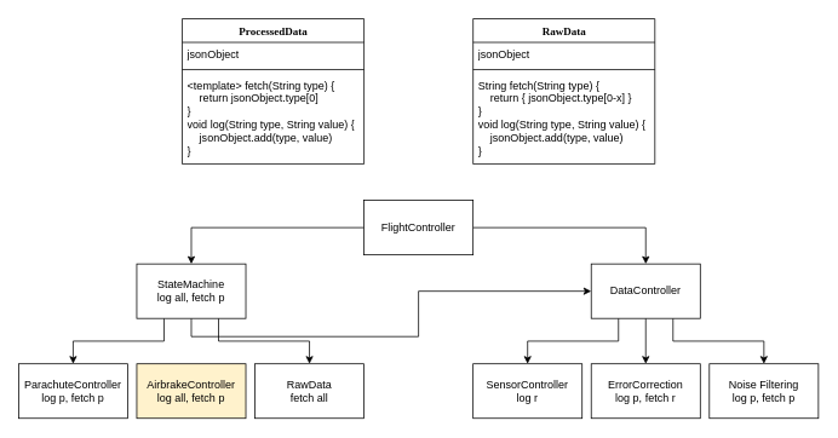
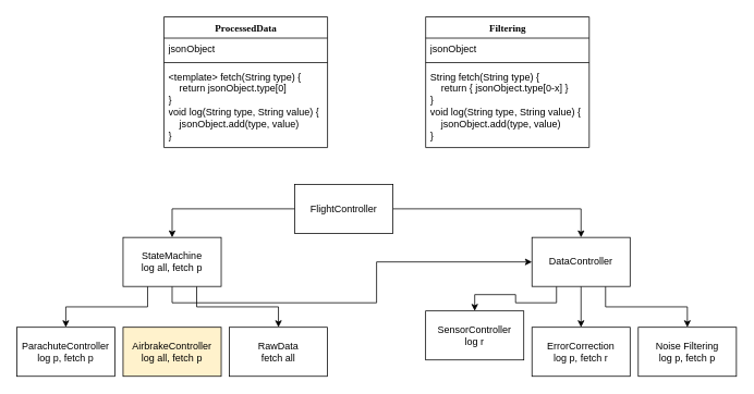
  <mxCell id="0" />
  <mxCell id="1" parent="0" />
  <mxCell id="2" style="edgeStyle=orthogonalEdgeStyle;rounded=0;orthogonalLoop=1;jettySize=auto;html=1;exitX=0.5;exitY=1;exitDx=0;exitDy=0;" edge="1" parent="1" source="5" target="12"><mxGeometry relative="1" as="geometry" /></mxCell>
  <mxCell id="3" style="edgeStyle=orthogonalEdgeStyle;rounded=0;orthogonalLoop=1;jettySize=auto;html=1;exitX=0.25;exitY=1;exitDx=0;exitDy=0;entryX=0.5;entryY=0;entryDx=0;entryDy=0;" edge="1" parent="1" source="5" target="6"><mxGeometry relative="1" as="geometry" /></mxCell>
  <mxCell id="4" style="edgeStyle=orthogonalEdgeStyle;rounded=0;orthogonalLoop=1;jettySize=auto;html=1;exitX=0.75;exitY=1;exitDx=0;exitDy=0;entryX=0.5;entryY=0;entryDx=0;entryDy=0;" edge="1" parent="1" source="5" target="8"><mxGeometry relative="1" as="geometry" /></mxCell>
  <mxCell id="5" value="StateMachine&lt;br&gt;log all, fetch p" style="rounded=0;whiteSpace=wrap;html=1;" vertex="1" parent="1"><mxGeometry x="150" y="290" width="120" height="60" as="geometry" /></mxCell>
  <mxCell id="6" value="ParachuteController&lt;br&gt;log p, fetch p" style="rounded=0;whiteSpace=wrap;html=1;" vertex="1" parent="1"><mxGeometry x="20" y="400" width="120" height="60" as="geometry" /></mxCell>
  <mxCell id="7" value="AirbrakeController&lt;br&gt;log all, fetch p" style="rounded=0;whiteSpace=wrap;html=1;fillColor=#fff2cc;" vertex="1" parent="1"><mxGeometry x="150" y="400" width="120" height="60" as="geometry" /></mxCell>
  <mxCell id="8" value="RawData&lt;br&gt;fetch all" style="rounded=0;whiteSpace=wrap;html=1;" vertex="1" parent="1"><mxGeometry x="280" y="400" width="120" height="60" as="geometry" /></mxCell>
  <mxCell id="9" style="edgeStyle=orthogonalEdgeStyle;rounded=0;orthogonalLoop=1;jettySize=auto;html=1;exitX=0.25;exitY=1;exitDx=0;exitDy=0;" edge="1" parent="1" source="12" target="15"><mxGeometry relative="1" as="geometry" /></mxCell>
  <mxCell id="10" style="edgeStyle=orthogonalEdgeStyle;rounded=0;orthogonalLoop=1;jettySize=auto;html=1;exitX=0.5;exitY=1;exitDx=0;exitDy=0;entryX=0.5;entryY=0;entryDx=0;entryDy=0;" edge="1" parent="1" source="12" target="13"><mxGeometry relative="1" as="geometry" /></mxCell>
  <mxCell id="11" style="edgeStyle=orthogonalEdgeStyle;rounded=0;orthogonalLoop=1;jettySize=auto;html=1;exitX=0.75;exitY=1;exitDx=0;exitDy=0;entryX=0.5;entryY=0;entryDx=0;entryDy=0;" edge="1" parent="1" source="12" target="14"><mxGeometry relative="1" as="geometry" /></mxCell>
  <mxCell id="12" value="DataController" style="rounded=0;whiteSpace=wrap;html=1;" vertex="1" parent="1"><mxGeometry x="650" y="290" width="120" height="60" as="geometry" /></mxCell>
  <mxCell id="13" value="ErrorCorrection&lt;br&gt;log p, fetch r" style="rounded=0;whiteSpace=wrap;html=1;" vertex="1" parent="1"><mxGeometry x="650" y="400" width="120" height="60" as="geometry" /></mxCell>
  <mxCell id="14" value="Noise Filtering&lt;br&gt;log p, fetch p" style="rounded=0;whiteSpace=wrap;html=1;" vertex="1" parent="1"><mxGeometry x="780" y="400" width="120" height="60" as="geometry" /></mxCell>
- <mxCell id="15" value="SensorController&lt;br&gt;log r" style="rounded=0;whiteSpace=wrap;html=1;" vertex="1" parent="1"><mxGeometry x="520" y="400" width="120" height="60" as="geometry" /></mxCell>
+ <mxCell id="15" value="SensorController&lt;br&gt;log r" style="rounded=0;whiteSpace=wrap;html=1;" vertex="1" parent="1"><mxGeometry x="520" y="380" width="120" height="60" as="geometry" /></mxCell>
  <mxCell id="16" style="edgeStyle=orthogonalEdgeStyle;rounded=0;orthogonalLoop=1;jettySize=auto;html=1;exitX=0;exitY=0.5;exitDx=0;exitDy=0;entryX=0.5;entryY=0;entryDx=0;entryDy=0;" edge="1" parent="1" source="18" target="5"><mxGeometry relative="1" as="geometry" /></mxCell>
  <mxCell id="17" style="edgeStyle=orthogonalEdgeStyle;rounded=0;orthogonalLoop=1;jettySize=auto;html=1;exitX=1;exitY=0.5;exitDx=0;exitDy=0;entryX=0.5;entryY=0;entryDx=0;entryDy=0;" edge="1" parent="1" source="18" target="12"><mxGeometry relative="1" as="geometry" /></mxCell>
- <mxCell id="18" value="FlightController" style="rounded=0;whiteSpace=wrap;html=1;" vertex="1" parent="1"><mxGeometry x="400" y="220" width="120" height="60" as="geometry" /></mxCell>
- <mxCell id="19" value="RawData" style="swimlane;html=1;fontStyle=1;align=center;verticalAlign=top;childLayout=stackLayout;horizontal=1;startSize=26;horizontalStack=0;resizeParent=1;resizeLast=0;collapsible=1;marginBottom=0;swimlaneFillColor=#ffffff;rounded=0;shadow=0;comic=0;labelBackgroundColor=none;strokeWidth=1;fillColor=none;fontFamily=Verdana;fontSize=12" vertex="1" parent="1"><mxGeometry x="520" y="20" width="200" height="160" as="geometry" /></mxCell>
+ <mxCell id="18" value="FlightController" style="rounded=0;whiteSpace=wrap;html=1;" vertex="1" parent="1"><mxGeometry x="360" y="225" width="120" height="60" as="geometry" /></mxCell>
+ <mxCell id="19" value="Filtering" style="swimlane;html=1;fontStyle=1;align=center;verticalAlign=top;childLayout=stackLayout;horizontal=1;startSize=26;horizontalStack=0;resizeParent=1;resizeLast=0;collapsible=1;marginBottom=0;swimlaneFillColor=#ffffff;rounded=0;shadow=0;comic=0;labelBackgroundColor=none;strokeWidth=1;fillColor=none;fontFamily=Verdana;fontSize=12" vertex="1" parent="1"><mxGeometry x="520" y="20" width="200" height="160" as="geometry" /></mxCell>
  <mxCell id="20" value="jsonObject" style="text;html=1;strokeColor=none;fillColor=none;align=left;verticalAlign=top;spacingLeft=4;spacingRight=4;whiteSpace=wrap;overflow=hidden;rotatable=0;points=[[0,0.5],[1,0.5]];portConstraint=eastwest;" vertex="1" parent="19"><mxGeometry y="26" width="200" height="26" as="geometry" /></mxCell>
  <mxCell id="21" value="" style="line;html=1;strokeWidth=1;fillColor=none;align=left;verticalAlign=middle;spacingTop=-1;spacingLeft=3;spacingRight=3;rotatable=0;labelPosition=right;points=[];portConstraint=eastwest;" vertex="1" parent="19"><mxGeometry y="52" width="200" height="8" as="geometry" /></mxCell>
  <mxCell id="22" value="String fetch(String type) {&lt;br&gt;&amp;nbsp; &amp;nbsp; return { jsonObject.type[0-x] }&lt;br&gt;}&lt;br&gt;void log(String type, String value) {&lt;br&gt;&amp;nbsp; &amp;nbsp; jsonObject.add(type, value)&lt;br&gt;}" style="text;html=1;strokeColor=none;fillColor=none;align=left;verticalAlign=top;spacingLeft=4;spacingRight=4;whiteSpace=wrap;overflow=hidden;rotatable=0;points=[[0,0.5],[1,0.5]];portConstraint=eastwest;" vertex="1" parent="19"><mxGeometry y="60" width="200" height="100" as="geometry" /></mxCell>
  <mxCell id="23" value="ProcessedData" style="swimlane;html=1;fontStyle=1;align=center;verticalAlign=top;childLayout=stackLayout;horizontal=1;startSize=26;horizontalStack=0;resizeParent=1;resizeLast=0;collapsible=1;marginBottom=0;swimlaneFillColor=#ffffff;rounded=0;shadow=0;comic=0;labelBackgroundColor=none;strokeWidth=1;fillColor=none;fontFamily=Verdana;fontSize=12" vertex="1" parent="1"><mxGeometry x="200" y="20" width="200" height="160" as="geometry" /></mxCell>
  <mxCell id="24" value="jsonObject" style="text;html=1;strokeColor=none;fillColor=none;align=left;verticalAlign=top;spacingLeft=4;spacingRight=4;whiteSpace=wrap;overflow=hidden;rotatable=0;points=[[0,0.5],[1,0.5]];portConstraint=eastwest;" vertex="1" parent="23"><mxGeometry y="26" width="200" height="26" as="geometry" /></mxCell>
  <mxCell id="25" value="" style="line;html=1;strokeWidth=1;fillColor=none;align=left;verticalAlign=middle;spacingTop=-1;spacingLeft=3;spacingRight=3;rotatable=0;labelPosition=right;points=[];portConstraint=eastwest;" vertex="1" parent="23"><mxGeometry y="52" width="200" height="8" as="geometry" /></mxCell>
  <mxCell id="26" value="&amp;lt;template&amp;gt; fetch(String type) {&lt;br&gt;&amp;nbsp; &amp;nbsp; return jsonObject.type[0]&lt;br&gt;}&lt;br&gt;void log(String type, String value) {&lt;br&gt;&amp;nbsp; &amp;nbsp; jsonObject.add(type, value)&lt;br&gt;}" style="text;html=1;strokeColor=none;fillColor=none;align=left;verticalAlign=top;spacingLeft=4;spacingRight=4;whiteSpace=wrap;overflow=hidden;rotatable=0;points=[[0,0.5],[1,0.5]];portConstraint=eastwest;" vertex="1" parent="23"><mxGeometry y="60" width="200" height="100" as="geometry" /></mxCell>
